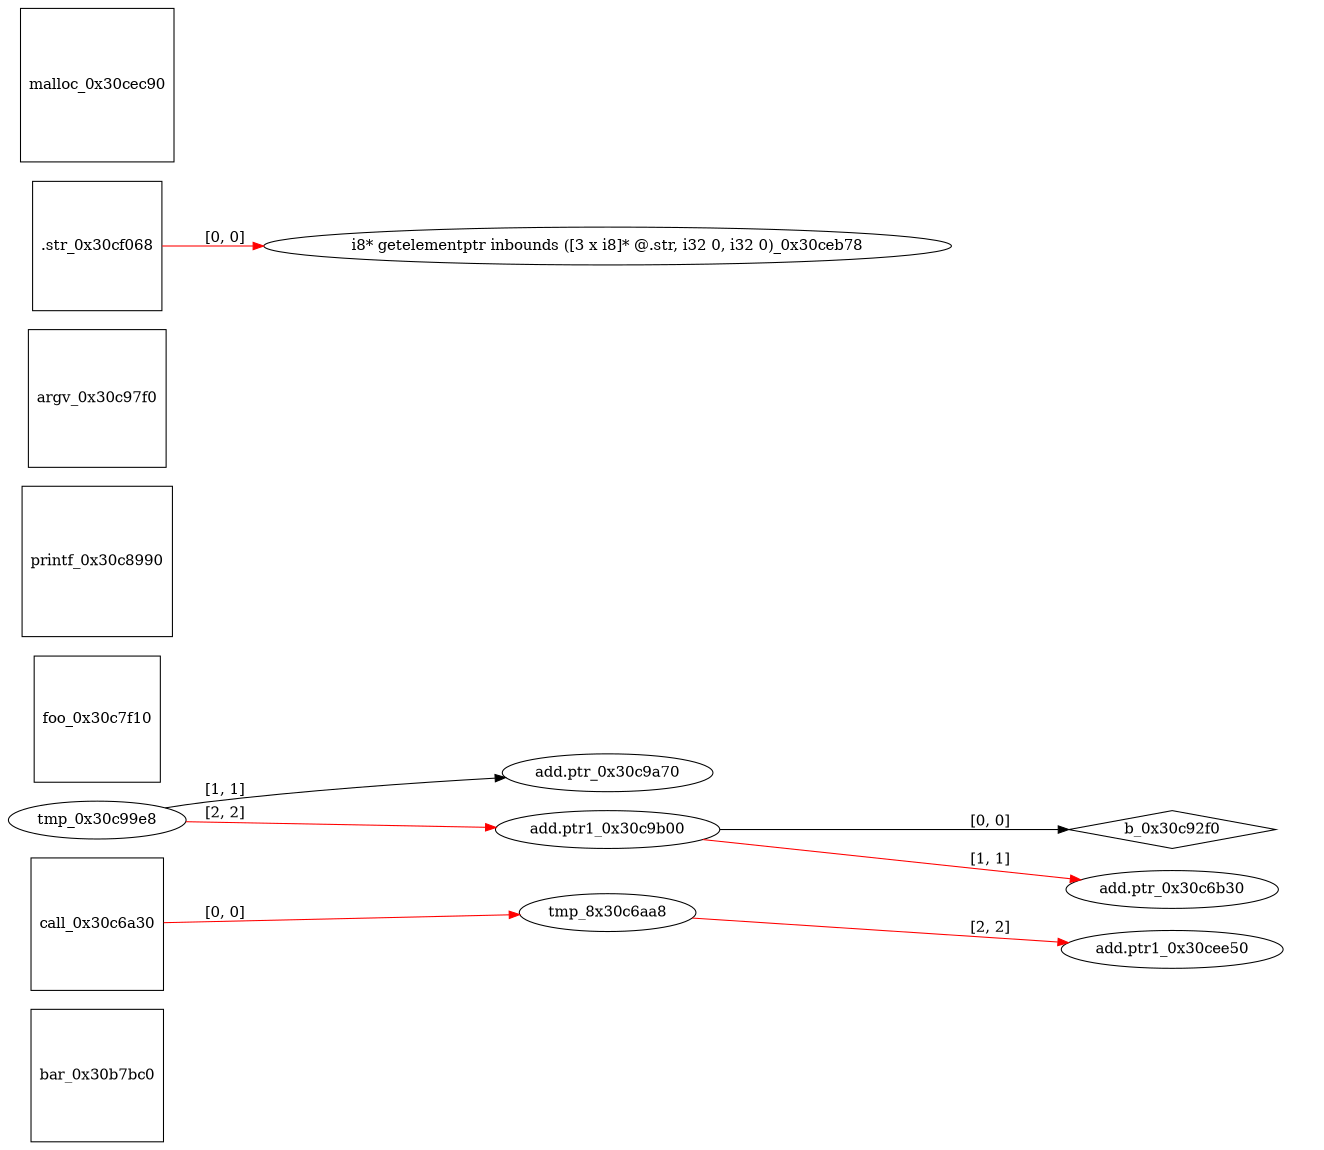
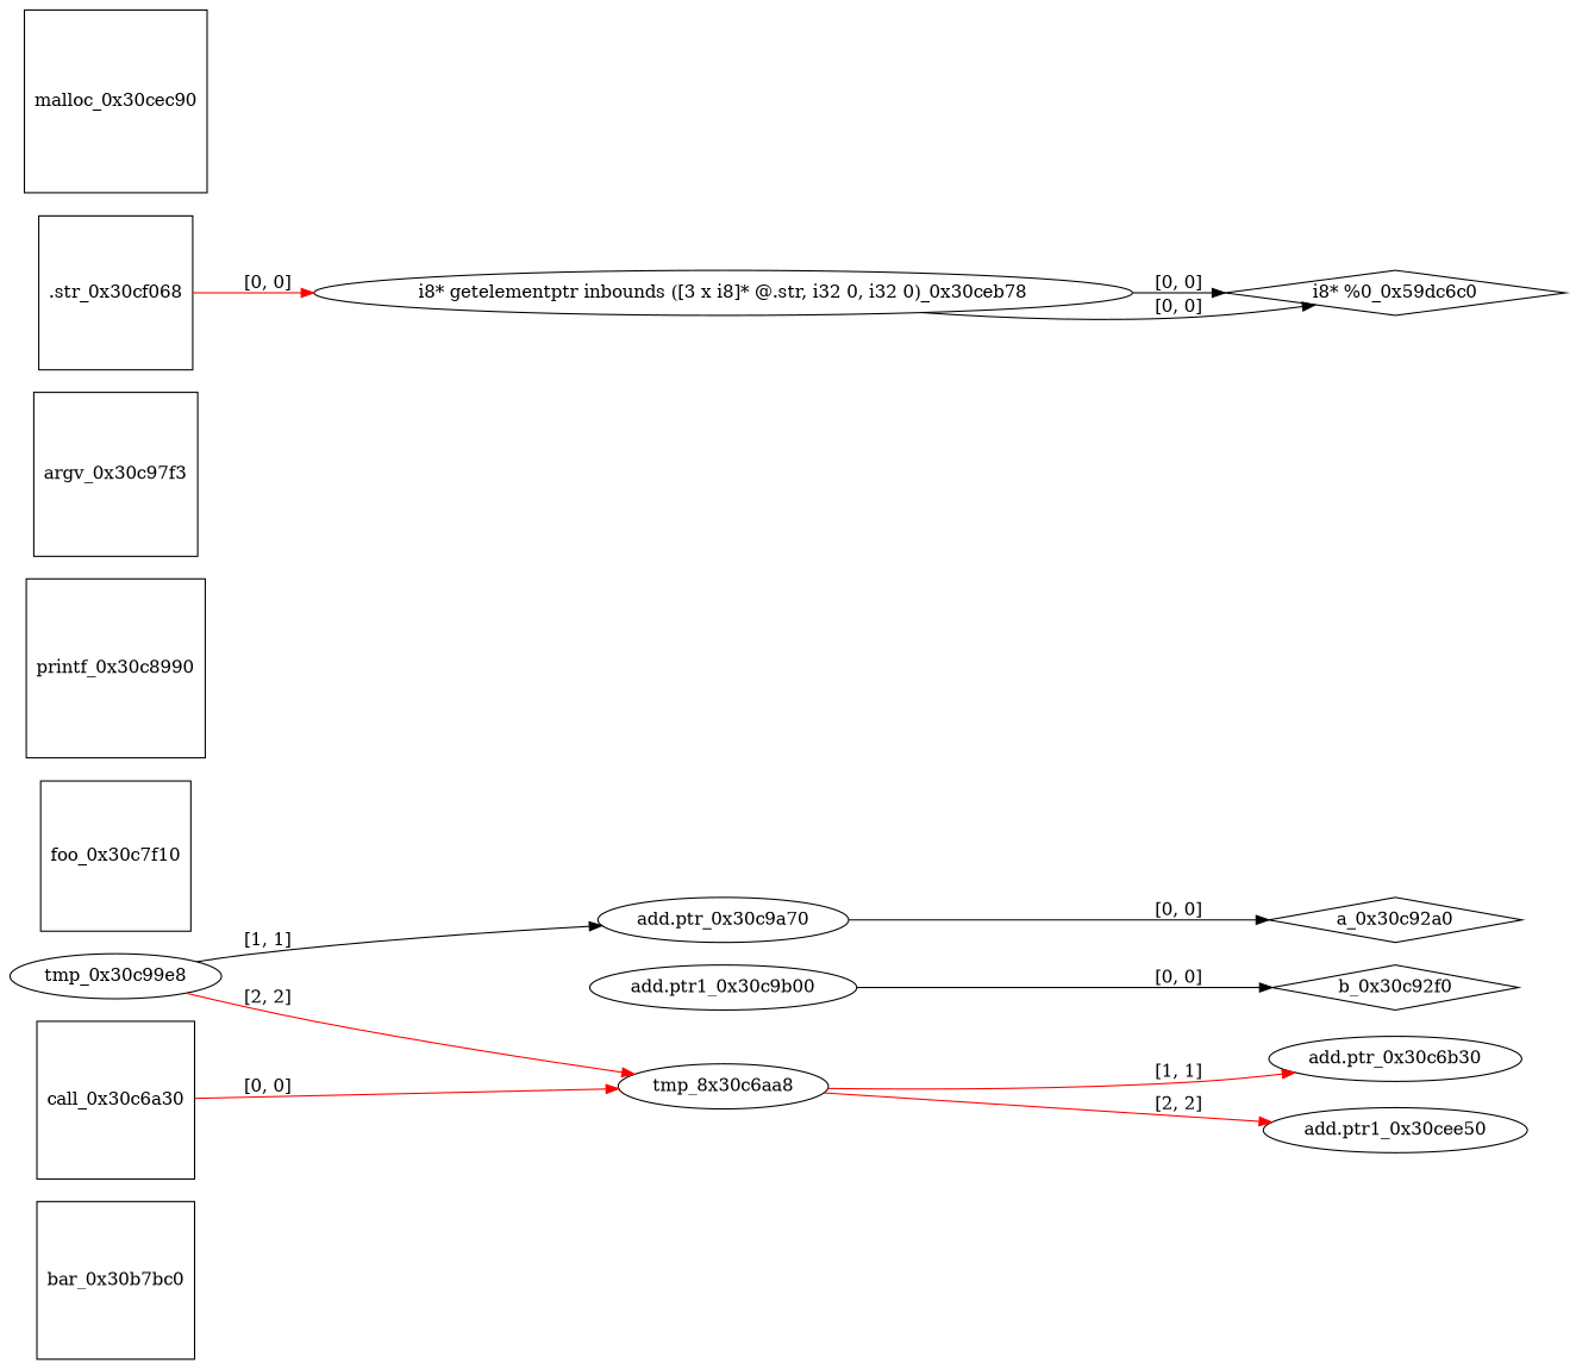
  digraph {
    rankdir=LR
    node [shape=square]
    edge [color=red]
    bar_0x30b7bc0
    n2 [label=tmp_8x30c6aa8 shape=ellipse]
    call_0x30c6a30
    "add.ptr_0x30c6b30" [shape=ellipse]
    "add.ptr1_0x30cee50" [shape=ellipse]
    foo_0x30c7f10
    printf_0x30c8990
+   a_0x30c92a0 [shape=diamond]
    "add.ptr_0x30c9a70" [shape=ellipse]
    b_0x30c92f0 [shape=diamond]
    "add.ptr1_0x30c9b00" [shape=ellipse]
-   argv_0x30c97f0
+   argv_0x30c97f0 [label=argv_0x30c97f3]
    tmp_0x30c99e8 [shape=ellipse]
    "i8* getelementptr inbounds ([3 x i8]* @.str, i32 0, i32 0)_0x30ceb78" [shape=ellipse]
+   "i8* %0_0x59dc6c0" [shape=diamond]
    ".str_0x30cf068"
    malloc_0x30cec90
-   "add.ptr1_0x30c9b00" -> "add.ptr_0x30c6b30" [label="[1, 1]"]
+   n2 -> "add.ptr_0x30c6b30" [label="[1, 1]"]
    n2 -> "add.ptr1_0x30cee50" [label="[2, 2]"]
    call_0x30c6a30 -> n2 [label="[0, 0]"]
+   "add.ptr_0x30c9a70" -> a_0x30c92a0 [label="[0, 0]" color=""]
    "add.ptr1_0x30c9b00" -> b_0x30c92f0 [label="[0, 0]" color=""]
    tmp_0x30c99e8 -> "add.ptr_0x30c9a70" [color=black label="[1, 1]"]
-   tmp_0x30c99e8 -> "add.ptr1_0x30c9b00" [label="[2, 2]"]
+   tmp_0x30c99e8 -> n2 [label="[2, 2]"]
+   "i8* getelementptr inbounds ([3 x i8]* @.str, i32 0, i32 0)_0x30ceb78" -> "i8* %0_0x59dc6c0" [label="[0, 0]" color=""]
+   "i8* getelementptr inbounds ([3 x i8]* @.str, i32 0, i32 0)_0x30ceb78" -> "i8* %0_0x59dc6c0" [label="[0, 0]" color=""]
    ".str_0x30cf068" -> "i8* getelementptr inbounds ([3 x i8]* @.str, i32 0, i32 0)_0x30ceb78" [label="[0, 0]"]
  }
